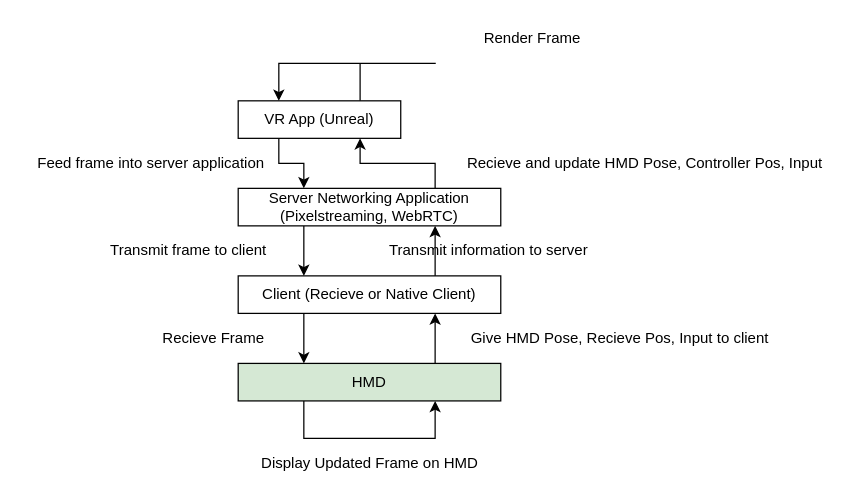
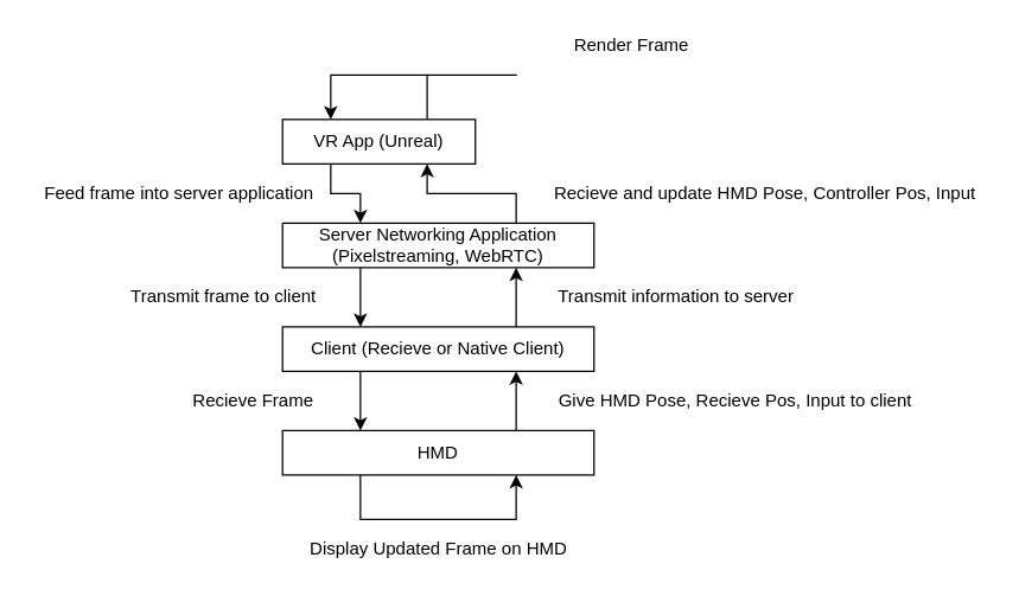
  <mxCell id="0" />
  <mxCell id="1" parent="0" />
  <mxCell id="2" style="edgeStyle=orthogonalEdgeStyle;rounded=0;orthogonalLoop=1;jettySize=auto;html=1;exitX=1;exitY=0.75;exitDx=0;exitDy=0;entryX=0.25;entryY=0;entryDx=0;entryDy=0;" edge="1" parent="1" source="4" target="7"><mxGeometry relative="1" as="geometry" /></mxCell>
  <mxCell id="3" style="edgeStyle=orthogonalEdgeStyle;rounded=0;orthogonalLoop=1;jettySize=auto;html=1;exitX=0;exitY=0.25;exitDx=0;exitDy=0;entryX=0;entryY=0.75;entryDx=0;entryDy=0;" edge="1" parent="1" source="4" target="4"><mxGeometry relative="1" as="geometry"><mxPoint x="250" y="60" as="targetPoint" /><Array as="points"><mxPoint x="348" y="50" /><mxPoint x="243" y="50" /></Array></mxGeometry></mxCell>
  <mxCell id="4" value="VR App (Unreal)" style="rounded=0;whiteSpace=wrap;html=1;direction=south;" vertex="1" parent="1"><mxGeometry x="190" y="80" width="130" height="30" as="geometry" /></mxCell>
  <mxCell id="5" style="edgeStyle=orthogonalEdgeStyle;rounded=0;orthogonalLoop=1;jettySize=auto;html=1;exitX=0.75;exitY=0;exitDx=0;exitDy=0;entryX=1;entryY=0.25;entryDx=0;entryDy=0;" edge="1" parent="1" source="7" target="4"><mxGeometry relative="1" as="geometry" /></mxCell>
  <mxCell id="6" style="edgeStyle=orthogonalEdgeStyle;rounded=0;orthogonalLoop=1;jettySize=auto;html=1;exitX=0.25;exitY=1;exitDx=0;exitDy=0;entryX=0.25;entryY=0;entryDx=0;entryDy=0;" edge="1" parent="1" source="7" target="10"><mxGeometry relative="1" as="geometry" /></mxCell>
  <mxCell id="7" value="Server Networking Application (Pixelstreaming, WebRTC)" style="rounded=0;whiteSpace=wrap;html=1;" vertex="1" parent="1"><mxGeometry x="190" y="150" width="210" height="30" as="geometry" /></mxCell>
  <mxCell id="8" style="edgeStyle=orthogonalEdgeStyle;rounded=0;orthogonalLoop=1;jettySize=auto;html=1;exitX=0.75;exitY=0;exitDx=0;exitDy=0;entryX=0.75;entryY=1;entryDx=0;entryDy=0;" edge="1" parent="1" source="10" target="7"><mxGeometry relative="1" as="geometry" /></mxCell>
  <mxCell id="9" style="edgeStyle=orthogonalEdgeStyle;rounded=0;orthogonalLoop=1;jettySize=auto;html=1;exitX=0.25;exitY=1;exitDx=0;exitDy=0;entryX=0.25;entryY=0;entryDx=0;entryDy=0;" edge="1" parent="1" source="10" target="13"><mxGeometry relative="1" as="geometry" /></mxCell>
  <mxCell id="10" value="Client (Recieve or Native Client)" style="rounded=0;whiteSpace=wrap;html=1;" vertex="1" parent="1"><mxGeometry x="190" y="220" width="210" height="30" as="geometry" /></mxCell>
  <mxCell id="11" style="edgeStyle=orthogonalEdgeStyle;rounded=0;orthogonalLoop=1;jettySize=auto;html=1;exitX=0.75;exitY=0;exitDx=0;exitDy=0;entryX=0.75;entryY=1;entryDx=0;entryDy=0;" edge="1" parent="1" source="13" target="10"><mxGeometry relative="1" as="geometry" /></mxCell>
  <mxCell id="12" style="edgeStyle=orthogonalEdgeStyle;rounded=0;orthogonalLoop=1;jettySize=auto;html=1;exitX=0.25;exitY=1;exitDx=0;exitDy=0;entryX=0.75;entryY=1;entryDx=0;entryDy=0;" edge="1" parent="1" source="13" target="13"><mxGeometry relative="1" as="geometry"><mxPoint x="243" y="350" as="targetPoint" /><Array as="points"><mxPoint x="243" y="350" /><mxPoint x="348" y="350" /></Array></mxGeometry></mxCell>
- <mxCell id="13" value="HMD" style="rounded=0;whiteSpace=wrap;html=1;fillColor=#d5e8d4;" vertex="1" parent="1"><mxGeometry x="190" y="290" width="210" height="30" as="geometry" /></mxCell>
+ <mxCell id="13" value="HMD" style="rounded=0;whiteSpace=wrap;html=1;" vertex="1" parent="1"><mxGeometry x="190" y="290" width="210" height="30" as="geometry" /></mxCell>
  <mxCell id="14" value="Give HMD Pose, Recieve Pos, Input to client " style="text;html=1;align=center;verticalAlign=middle;resizable=0;points=[];autosize=1;" vertex="1" parent="1"><mxGeometry x="365" y="260" width="260" height="20" as="geometry" /></mxCell>
- <mxCell id="15" value="Transmit information to server" style="text;html=1;align=center;verticalAlign=middle;resizable=0;points=[];autosize=1;" vertex="1" parent="1"><mxGeometry x="300" y="190" width="180" height="20" as="geometry" /></mxCell>
+ <mxCell id="15" value="Transmit information to server" style="text;html=1;align=center;verticalAlign=middle;resizable=0;points=[];autosize=1;" vertex="1" parent="1"><mxGeometry x="365" y="190" width="180" height="20" as="geometry" /></mxCell>
  <mxCell id="16" value="Recieve and update HMD Pose, Controller Pos, Input" style="text;html=1;align=center;verticalAlign=middle;resizable=0;points=[];autosize=1;" vertex="1" parent="1"><mxGeometry x="365" y="120" width="300" height="20" as="geometry" /></mxCell>
  <mxCell id="17" value="Render Frame" style="text;html=1;align=center;verticalAlign=middle;resizable=0;points=[];autosize=1;" vertex="1" parent="1"><mxGeometry x="375" y="20" width="100" height="20" as="geometry" /></mxCell>
  <mxCell id="18" value="Feed frame into server application" style="text;html=1;align=center;verticalAlign=middle;resizable=0;points=[];autosize=1;" vertex="1" parent="1"><mxGeometry x="20" y="120" width="200" height="20" as="geometry" /></mxCell>
  <mxCell id="19" value="Transmit frame to client" style="text;html=1;align=center;verticalAlign=middle;resizable=0;points=[];autosize=1;" vertex="1" parent="1"><mxGeometry x="80" y="190" width="140" height="20" as="geometry" /></mxCell>
  <mxCell id="20" value="Recieve Frame " style="text;html=1;align=center;verticalAlign=middle;resizable=0;points=[];autosize=1;" vertex="1" parent="1"><mxGeometry x="120" y="260" width="100" height="20" as="geometry" /></mxCell>
  <mxCell id="21" value="Display Updated Frame on HMD" style="text;html=1;align=center;verticalAlign=middle;resizable=0;points=[];autosize=1;" vertex="1" parent="1"><mxGeometry x="200" y="360" width="190" height="20" as="geometry" /></mxCell>
